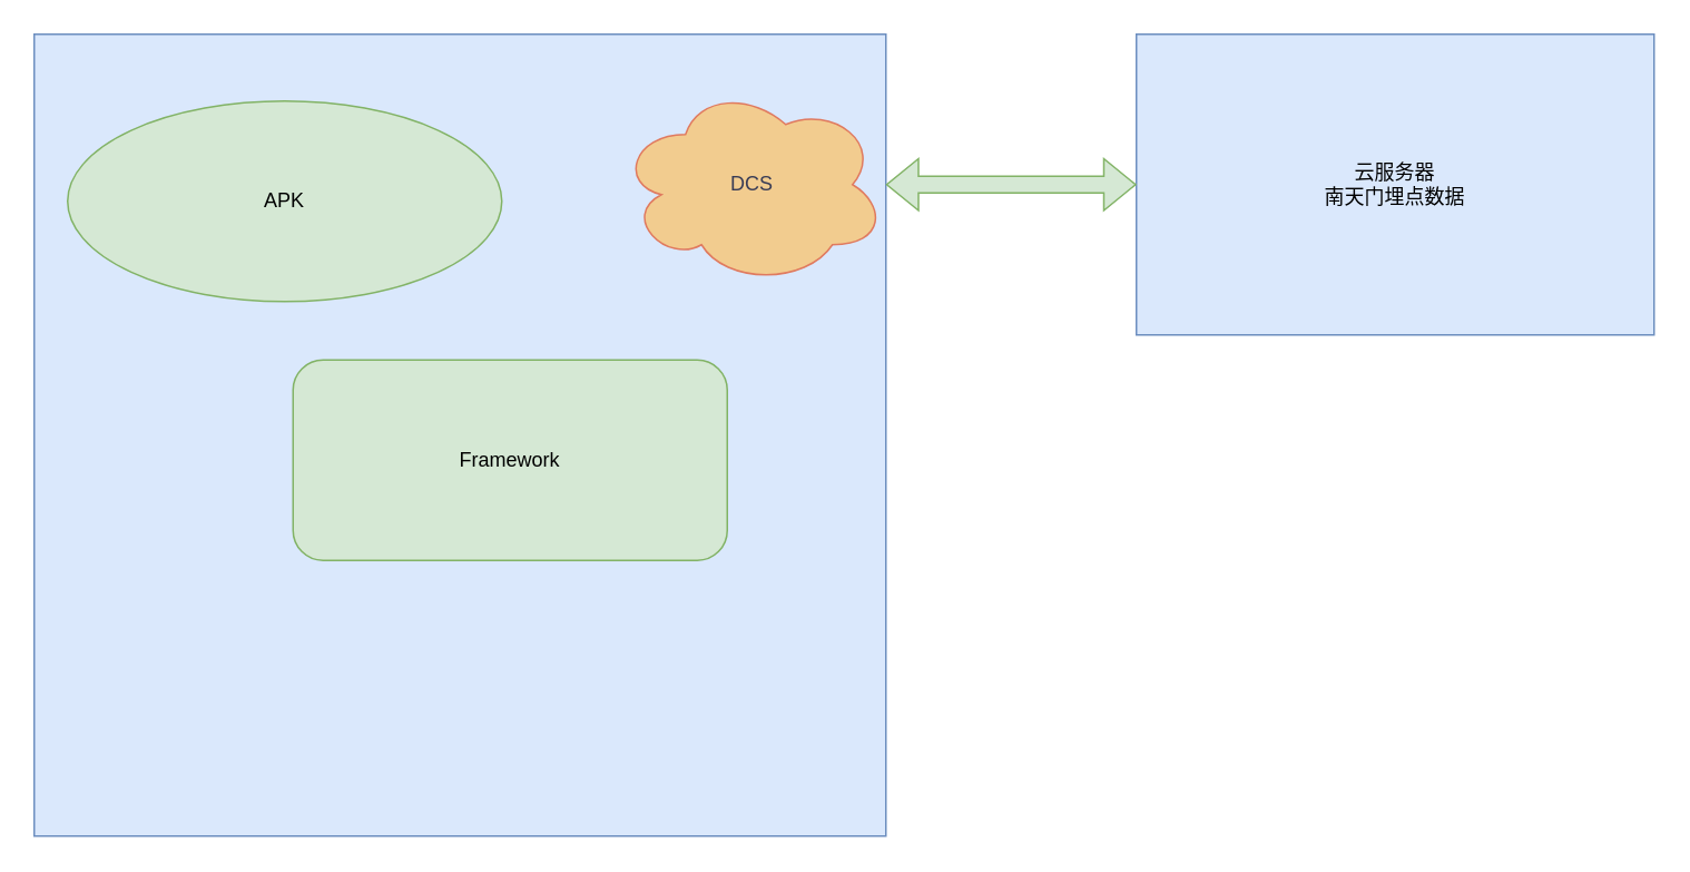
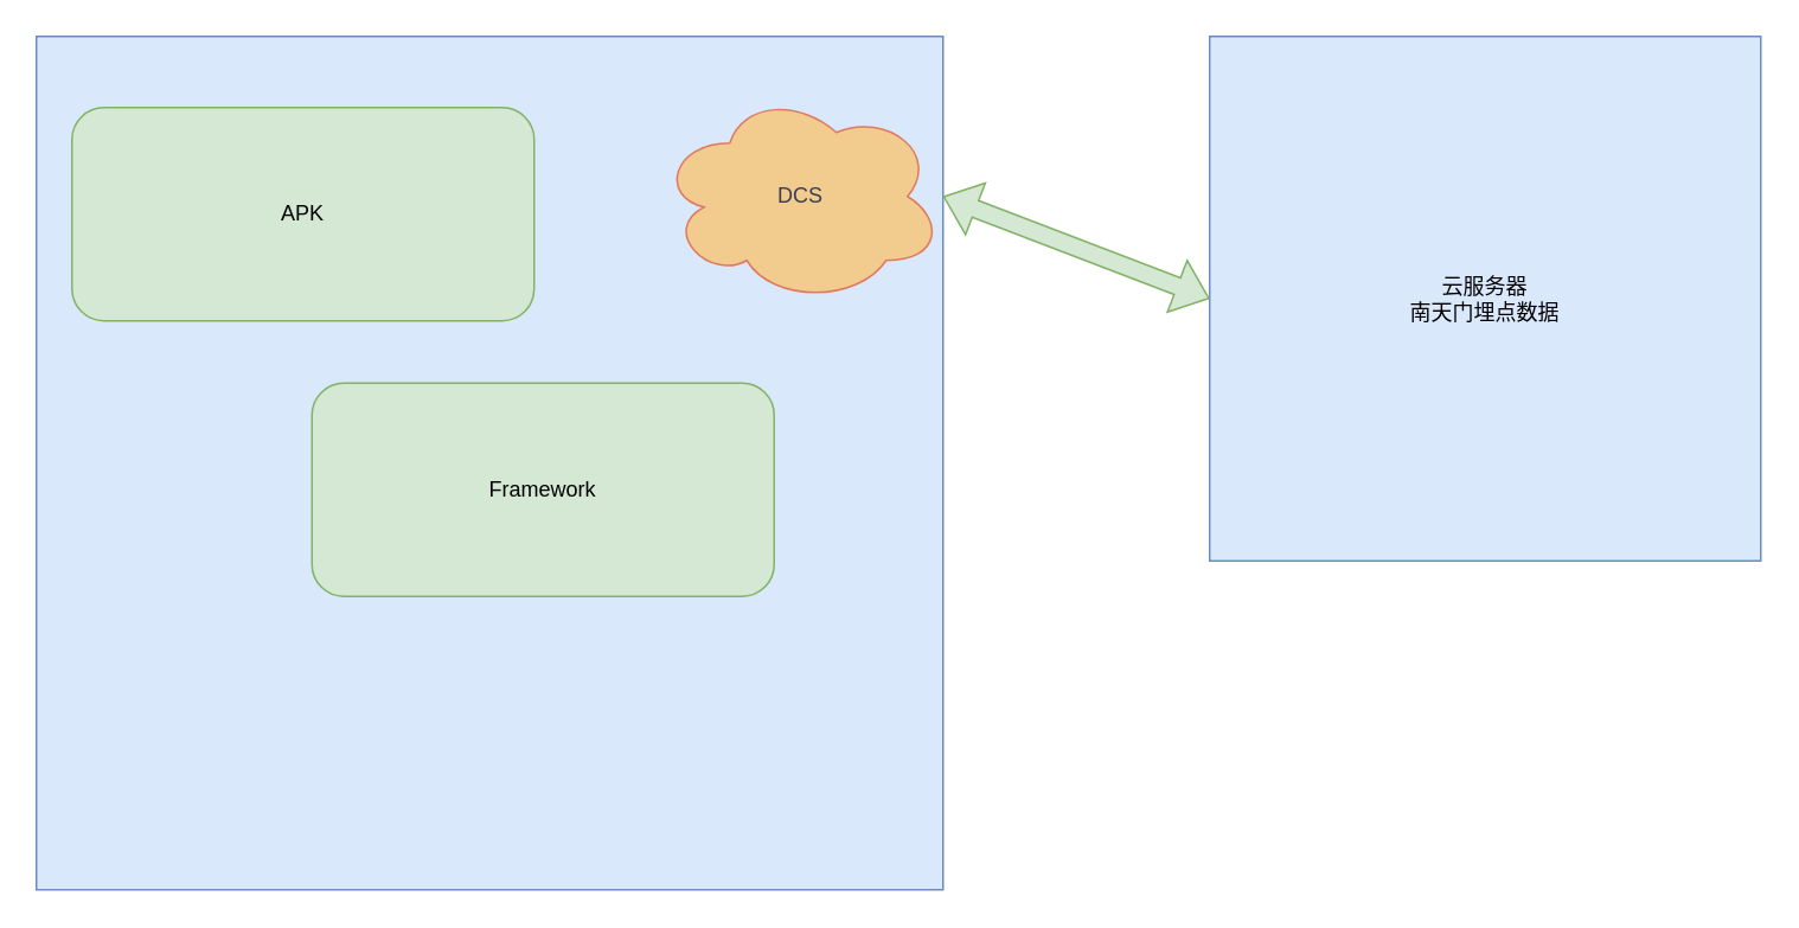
  <mxCell id="0" />
  <mxCell id="1" parent="0" />
  <mxCell id="2" value="" style="rounded=0;whiteSpace=wrap;html=1;fillColor=#dae8fc;strokeColor=#6c8ebf;labelBackgroundColor=none;" vertex="1" parent="1"><mxGeometry x="20" y="20" width="510" height="480" as="geometry" /></mxCell>
- <mxCell id="3" value="云服务器&lt;div&gt;南天门埋点数据&lt;/div&gt;" style="rounded=0;whiteSpace=wrap;html=1;fillColor=#dae8fc;strokeColor=#6c8ebf;labelBackgroundColor=none;" vertex="1" parent="1"><mxGeometry x="680" y="20" width="310" height="180" as="geometry" /></mxCell>
- <mxCell id="4" value="APK" style="ellipse;whiteSpace=wrap;html=1;strokeColor=#82b366;fillColor=#d5e8d4;" vertex="1" parent="1"><mxGeometry x="40" y="60" width="260" height="120" as="geometry" /></mxCell>
+ <mxCell id="3" value="云服务器&lt;div&gt;南天门埋点数据&lt;/div&gt;" style="rounded=0;whiteSpace=wrap;html=1;fillColor=#dae8fc;strokeColor=#6c8ebf;labelBackgroundColor=none;" vertex="1" parent="1"><mxGeometry x="680" y="20" width="310" height="295" as="geometry" /></mxCell>
+ <mxCell id="4" value="APK" style="rounded=1;whiteSpace=wrap;html=1;strokeColor=#82b366;fillColor=#d5e8d4;" vertex="1" parent="1"><mxGeometry x="40" y="60" width="260" height="120" as="geometry" /></mxCell>
  <mxCell id="5" value="Framework" style="rounded=1;whiteSpace=wrap;html=1;strokeColor=#82b366;fillColor=#d5e8d4;" vertex="1" parent="1"><mxGeometry x="175" y="215" width="260" height="120" as="geometry" /></mxCell>
  <mxCell id="6" value="DCS" style="ellipse;shape=cloud;whiteSpace=wrap;html=1;strokeColor=#E07A5F;fontColor=#393C56;fillColor=#F2CC8F;" vertex="1" parent="1"><mxGeometry x="370" y="50" width="160" height="120" as="geometry" /></mxCell>
  <mxCell id="7" value="" style="shape=flexArrow;endArrow=classic;startArrow=classic;html=1;rounded=0;strokeColor=#82b366;fontColor=#393C56;fillColor=#d5e8d4;entryX=0;entryY=0.5;entryDx=0;entryDy=0;" edge="1" parent="1" target="3"><mxGeometry width="100" height="100" relative="1" as="geometry"><mxPoint x="530" y="110" as="sourcePoint" /><mxPoint x="650" y="80" as="targetPoint" /></mxGeometry></mxCell>
